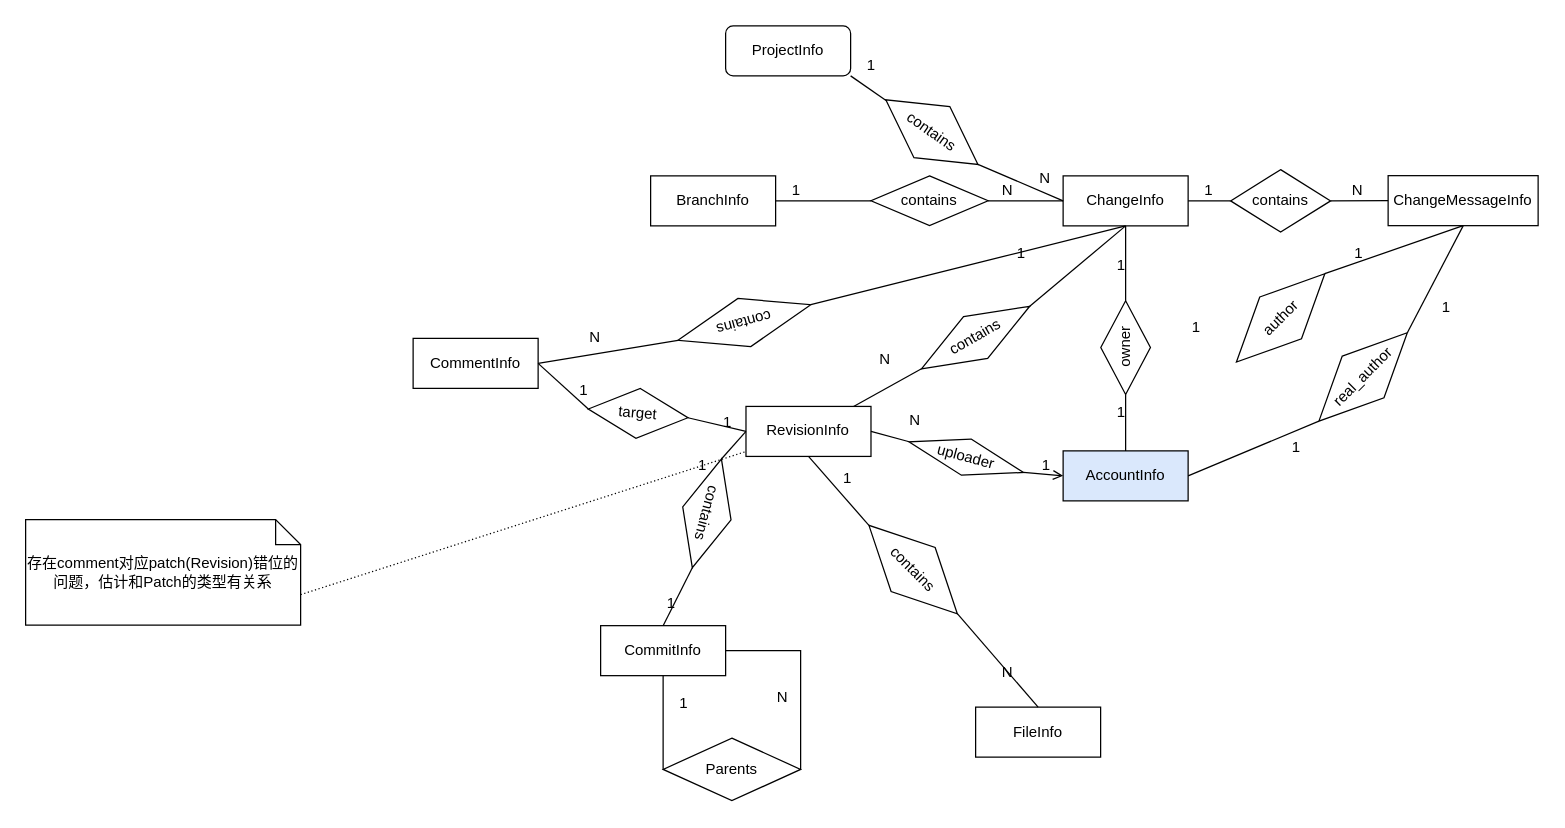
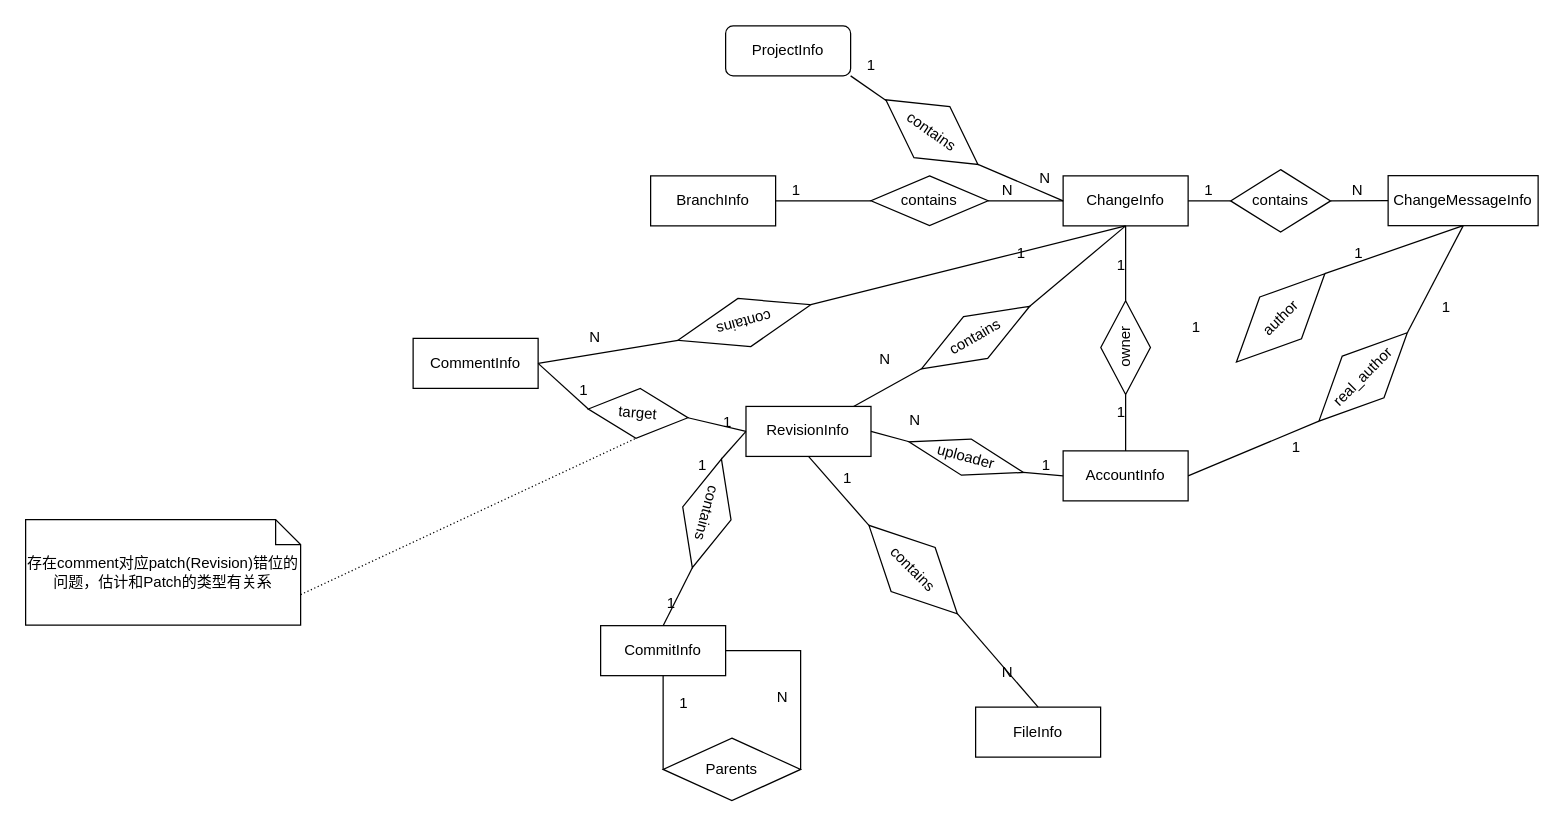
  <mxCell id="0" />
  <mxCell id="1" parent="0" />
  <mxCell id="2" value="ChangeInfo" style="whiteSpace=wrap;html=1;align=center;" parent="1" vertex="1"><mxGeometry x="850" y="140" width="100" height="40" as="geometry" /></mxCell>
  <mxCell id="3" value="contains" style="shape=rhombus;perimeter=rhombusPerimeter;whiteSpace=wrap;html=1;align=center;" parent="1" vertex="1"><mxGeometry x="984" y="135" width="80" height="50" as="geometry" /></mxCell>
  <mxCell id="4" value="ChangeMessageInfo" style="whiteSpace=wrap;html=1;align=center;" parent="1" vertex="1"><mxGeometry x="1110" y="139.83" width="120" height="40" as="geometry" /></mxCell>
  <mxCell id="5" value="" style="endArrow=none;html=1;rounded=0;exitX=1;exitY=0.5;exitDx=0;exitDy=0;entryX=0;entryY=0.5;entryDx=0;entryDy=0;" parent="1" source="2" target="3" edge="1"><mxGeometry relative="1" as="geometry"><mxPoint x="900" y="250" as="sourcePoint" /><mxPoint x="1060" y="250" as="targetPoint" /></mxGeometry></mxCell>
  <mxCell id="6" value="1" style="resizable=0;html=1;align=right;verticalAlign=bottom;" parent="5" connectable="0" vertex="1"><mxGeometry x="1" relative="1" as="geometry"><mxPoint x="-14" as="offset" /></mxGeometry></mxCell>
  <mxCell id="7" value="" style="endArrow=none;html=1;rounded=0;entryX=0;entryY=0.5;entryDx=0;entryDy=0;exitX=1;exitY=0.5;exitDx=0;exitDy=0;" parent="1" source="3" target="4" edge="1"><mxGeometry relative="1" as="geometry"><mxPoint x="900" y="250" as="sourcePoint" /><mxPoint x="1060" y="250" as="targetPoint" /></mxGeometry></mxCell>
  <mxCell id="8" value="N" style="resizable=0;html=1;align=right;verticalAlign=bottom;" parent="7" connectable="0" vertex="1"><mxGeometry x="1" relative="1" as="geometry"><mxPoint x="-20" as="offset" /></mxGeometry></mxCell>
  <mxCell id="9" value="ProjectInfo" style="whiteSpace=wrap;html=1;align=center;rounded=1;" parent="1" vertex="1"><mxGeometry x="580" y="20" width="100" height="40" as="geometry" /></mxCell>
  <mxCell id="10" value="contains" style="shape=rhombus;perimeter=rhombusPerimeter;whiteSpace=wrap;html=1;align=center;rotation=35;" parent="1" vertex="1"><mxGeometry x="700" y="80" width="90" height="50" as="geometry" /></mxCell>
  <mxCell id="11" value="" style="endArrow=none;html=1;rounded=0;exitX=1;exitY=0.5;exitDx=0;exitDy=0;entryX=0;entryY=0.5;entryDx=0;entryDy=0;" parent="1" source="10" target="2" edge="1"><mxGeometry relative="1" as="geometry"><mxPoint x="900" y="110" as="sourcePoint" /><mxPoint x="1060" y="110" as="targetPoint" /></mxGeometry></mxCell>
  <mxCell id="12" value="N" style="resizable=0;html=1;align=right;verticalAlign=bottom;" parent="11" connectable="0" vertex="1"><mxGeometry x="1" relative="1" as="geometry"><mxPoint x="-10" y="-10" as="offset" /></mxGeometry></mxCell>
  <mxCell id="13" value="" style="endArrow=none;html=1;rounded=0;entryX=1;entryY=1;entryDx=0;entryDy=0;" parent="1" source="10" target="9" edge="1"><mxGeometry relative="1" as="geometry"><mxPoint x="900" y="110" as="sourcePoint" /><mxPoint x="1060" y="110" as="targetPoint" /></mxGeometry></mxCell>
  <mxCell id="14" value="1" style="resizable=0;html=1;align=right;verticalAlign=bottom;" parent="13" connectable="0" vertex="1"><mxGeometry x="1" relative="1" as="geometry"><mxPoint x="20" as="offset" /></mxGeometry></mxCell>
  <mxCell id="15" value="BranchInfo" style="whiteSpace=wrap;html=1;align=center;" parent="1" vertex="1"><mxGeometry x="520" y="140" width="100" height="40" as="geometry" /></mxCell>
  <mxCell id="16" value="contains" style="shape=rhombus;perimeter=rhombusPerimeter;whiteSpace=wrap;html=1;align=center;rotation=0;" parent="1" vertex="1"><mxGeometry x="696.29" y="140" width="93.71" height="39.83" as="geometry" /></mxCell>
  <mxCell id="17" value="" style="endArrow=none;html=1;rounded=0;exitX=0;exitY=0.5;exitDx=0;exitDy=0;entryX=1;entryY=0.5;entryDx=0;entryDy=0;" parent="1" source="16" target="15" edge="1"><mxGeometry relative="1" as="geometry"><mxPoint x="723.18" y="83.18" as="sourcePoint" /><mxPoint x="690" y="120" as="targetPoint" /></mxGeometry></mxCell>
  <mxCell id="18" value="1" style="resizable=0;html=1;align=right;verticalAlign=bottom;" parent="17" connectable="0" vertex="1"><mxGeometry x="1" relative="1" as="geometry"><mxPoint x="20" as="offset" /></mxGeometry></mxCell>
  <mxCell id="19" value="" style="endArrow=none;html=1;rounded=0;entryX=0;entryY=0.5;entryDx=0;entryDy=0;exitX=1;exitY=0.5;exitDx=0;exitDy=0;" parent="1" source="16" target="2" edge="1"><mxGeometry relative="1" as="geometry"><mxPoint x="900" y="250" as="sourcePoint" /><mxPoint x="1060" y="250" as="targetPoint" /></mxGeometry></mxCell>
  <mxCell id="20" value="N" style="resizable=0;html=1;align=right;verticalAlign=bottom;" parent="19" connectable="0" vertex="1"><mxGeometry x="1" relative="1" as="geometry"><mxPoint x="-40" as="offset" /></mxGeometry></mxCell>
- <mxCell id="21" value="AccountInfo" style="whiteSpace=wrap;html=1;align=center;fillColor=#dae8fc;" parent="1" vertex="1"><mxGeometry x="850" y="360" width="100" height="40" as="geometry" /></mxCell>
+ <mxCell id="21" value="AccountInfo" style="whiteSpace=wrap;html=1;align=center;" parent="1" vertex="1"><mxGeometry x="850" y="360" width="100" height="40" as="geometry" /></mxCell>
  <mxCell id="22" value="owner" style="shape=rhombus;perimeter=rhombusPerimeter;whiteSpace=wrap;html=1;align=center;rotation=-90;" parent="1" vertex="1"><mxGeometry x="862.52" y="257.49" width="74.97" height="39.73" as="geometry" /></mxCell>
  <mxCell id="23" value="" style="endArrow=none;html=1;rounded=0;entryX=0.5;entryY=0;entryDx=0;entryDy=0;exitX=0;exitY=0.5;exitDx=0;exitDy=0;" parent="1" source="22" target="21" edge="1"><mxGeometry relative="1" as="geometry"><mxPoint x="700" y="230" as="sourcePoint" /><mxPoint x="860" y="250" as="targetPoint" /></mxGeometry></mxCell>
  <mxCell id="24" value="1" style="resizable=0;html=1;align=right;verticalAlign=bottom;" parent="23" connectable="0" vertex="1"><mxGeometry x="1" relative="1" as="geometry"><mxPoint y="-23" as="offset" /></mxGeometry></mxCell>
  <mxCell id="25" value="" style="endArrow=none;html=1;rounded=0;entryX=0.5;entryY=1;entryDx=0;entryDy=0;exitX=1;exitY=0.5;exitDx=0;exitDy=0;" edge="1" parent="1" source="22" target="2"><mxGeometry relative="1" as="geometry"><mxPoint x="910" y="230" as="sourcePoint" /><mxPoint x="899.5" y="190" as="targetPoint" /></mxGeometry></mxCell>
  <mxCell id="26" value="1" style="resizable=0;html=1;align=right;verticalAlign=bottom;" connectable="0" vertex="1" parent="25"><mxGeometry x="1" relative="1" as="geometry"><mxPoint y="40" as="offset" /></mxGeometry></mxCell>
  <mxCell id="27" value="author" style="shape=rhombus;perimeter=rhombusPerimeter;whiteSpace=wrap;html=1;align=center;rotation=-45;" vertex="1" parent="1"><mxGeometry x="974" y="230" width="100" height="47.22" as="geometry" /></mxCell>
  <mxCell id="28" value="" style="endArrow=none;html=1;rounded=0;entryX=0.5;entryY=1;entryDx=0;entryDy=0;exitX=1;exitY=0.5;exitDx=0;exitDy=0;" edge="1" parent="1" source="27" target="4"><mxGeometry relative="1" as="geometry"><mxPoint x="810" y="250" as="sourcePoint" /><mxPoint x="970" y="250" as="targetPoint" /></mxGeometry></mxCell>
  <mxCell id="29" value="1" style="resizable=0;html=1;align=right;verticalAlign=bottom;" connectable="0" vertex="1" parent="28"><mxGeometry x="1" relative="1" as="geometry"><mxPoint x="-80" y="30" as="offset" /></mxGeometry></mxCell>
  <mxCell id="30" value="real_author" style="shape=rhombus;perimeter=rhombusPerimeter;whiteSpace=wrap;html=1;align=center;rotation=-45;" vertex="1" parent="1"><mxGeometry x="1040" y="277.22" width="100" height="47.22" as="geometry" /></mxCell>
  <mxCell id="31" value="" style="endArrow=none;html=1;rounded=0;exitX=1;exitY=0.5;exitDx=0;exitDy=0;" edge="1" parent="1" source="30"><mxGeometry relative="1" as="geometry"><mxPoint x="810" y="250" as="sourcePoint" /><mxPoint x="1170" y="180" as="targetPoint" /></mxGeometry></mxCell>
  <mxCell id="32" value="1" style="resizable=0;html=1;align=right;verticalAlign=bottom;" connectable="0" vertex="1" parent="31"><mxGeometry x="1" relative="1" as="geometry"><mxPoint x="-10" y="73" as="offset" /></mxGeometry></mxCell>
  <mxCell id="33" value="" style="endArrow=none;html=1;rounded=0;exitX=0;exitY=0.5;exitDx=0;exitDy=0;entryX=1;entryY=0.5;entryDx=0;entryDy=0;" edge="1" parent="1" source="30" target="21"><mxGeometry relative="1" as="geometry"><mxPoint x="1088.325" y="389.995" as="sourcePoint" /><mxPoint x="959.68" y="421.03" as="targetPoint" /></mxGeometry></mxCell>
  <mxCell id="34" value="1" style="resizable=0;html=1;align=right;verticalAlign=bottom;" connectable="0" vertex="1" parent="33"><mxGeometry x="1" relative="1" as="geometry"><mxPoint x="90" y="-15" as="offset" /></mxGeometry></mxCell>
  <mxCell id="35" value="RevisionInfo" style="whiteSpace=wrap;html=1;align=center;" vertex="1" parent="1"><mxGeometry x="596.29" y="324.44" width="100" height="40" as="geometry" /></mxCell>
  <mxCell id="36" value="contains" style="shape=rhombus;perimeter=rhombusPerimeter;whiteSpace=wrap;html=1;align=center;rotation=-30;" vertex="1" parent="1"><mxGeometry x="730" y="250" width="100" height="38.61" as="geometry" /></mxCell>
  <mxCell id="37" value="" style="endArrow=none;html=1;rounded=0;exitX=1;exitY=0.5;exitDx=0;exitDy=0;entryX=0.5;entryY=1;entryDx=0;entryDy=0;" edge="1" parent="1" source="36" target="2"><mxGeometry relative="1" as="geometry"><mxPoint x="680.001" y="324.44" as="sourcePoint" /><mxPoint x="844.18" y="235.83" as="targetPoint" /></mxGeometry></mxCell>
  <mxCell id="38" value="1" style="resizable=0;html=1;align=right;verticalAlign=bottom;" connectable="0" vertex="1" parent="37"><mxGeometry x="1" relative="1" as="geometry"><mxPoint x="-80" y="30" as="offset" /></mxGeometry></mxCell>
  <mxCell id="39" value="" style="endArrow=none;html=1;rounded=0;exitX=0;exitY=0.5;exitDx=0;exitDy=0;" edge="1" parent="1" source="36" target="35"><mxGeometry relative="1" as="geometry"><mxPoint x="680.004" y="305.606" as="sourcePoint" /><mxPoint x="590.45" y="360" as="targetPoint" /></mxGeometry></mxCell>
  <mxCell id="40" value="N" style="resizable=0;html=1;align=right;verticalAlign=bottom;" connectable="0" vertex="1" parent="39"><mxGeometry x="1" relative="1" as="geometry"><mxPoint x="30" y="-29" as="offset" /></mxGeometry></mxCell>
  <mxCell id="41" value="uploader" style="shape=rhombus;perimeter=rhombusPerimeter;whiteSpace=wrap;html=1;align=center;rotation=15;" vertex="1" parent="1"><mxGeometry x="725" y="350" width="95" height="30" as="geometry" /></mxCell>
  <mxCell id="42" value="" style="endArrow=none;html=1;rounded=0;entryX=1;entryY=0.5;entryDx=0;entryDy=0;" edge="1" parent="1" source="41" target="35"><mxGeometry relative="1" as="geometry"><mxPoint x="680" y="330" as="sourcePoint" /><mxPoint x="660" y="329.5" as="targetPoint" /></mxGeometry></mxCell>
  <mxCell id="43" value="N" style="resizable=0;html=1;align=right;verticalAlign=bottom;" connectable="0" vertex="1" parent="42"><mxGeometry x="1" relative="1" as="geometry"><mxPoint x="40" as="offset" /></mxGeometry></mxCell>
- <mxCell id="44" value="" style="endArrow=open;html=1;rounded=0;entryX=0;entryY=0.5;entryDx=0;entryDy=0;exitX=1;exitY=0.5;exitDx=0;exitDy=0;" edge="1" parent="1" source="41" target="21"><mxGeometry relative="1" as="geometry"><mxPoint x="810" y="250" as="sourcePoint" /><mxPoint x="970" y="250" as="targetPoint" /></mxGeometry></mxCell>
+ <mxCell id="44" value="" style="endArrow=none;html=1;rounded=0;entryX=0;entryY=0.5;entryDx=0;entryDy=0;exitX=1;exitY=0.5;exitDx=0;exitDy=0;" edge="1" parent="1" source="41" target="21"><mxGeometry relative="1" as="geometry"><mxPoint x="810" y="250" as="sourcePoint" /><mxPoint x="970" y="250" as="targetPoint" /></mxGeometry></mxCell>
  <mxCell id="45" value="1" style="resizable=0;html=1;align=right;verticalAlign=bottom;" connectable="0" vertex="1" parent="44"><mxGeometry x="1" relative="1" as="geometry"><mxPoint x="-10" as="offset" /></mxGeometry></mxCell>
  <mxCell id="46" value="CommitInfo" style="whiteSpace=wrap;html=1;align=center;" vertex="1" parent="1"><mxGeometry x="480" y="499.83" width="100" height="40" as="geometry" /></mxCell>
  <mxCell id="47" value="contains" style="shape=rhombus;perimeter=rhombusPerimeter;whiteSpace=wrap;html=1;align=center;rotation=105;" vertex="1" parent="1"><mxGeometry x="520" y="390" width="90" height="40" as="geometry" /></mxCell>
  <mxCell id="48" value="" style="endArrow=none;html=1;rounded=0;entryX=0.5;entryY=0;entryDx=0;entryDy=0;exitX=1;exitY=0.5;exitDx=0;exitDy=0;" edge="1" parent="1" source="47" target="46"><mxGeometry relative="1" as="geometry"><mxPoint x="630" y="319" as="sourcePoint" /><mxPoint x="790" y="319" as="targetPoint" /></mxGeometry></mxCell>
  <mxCell id="49" value="1" style="resizable=0;html=1;align=right;verticalAlign=bottom;" connectable="0" vertex="1" parent="48"><mxGeometry x="1" relative="1" as="geometry"><mxPoint x="10" y="-10" as="offset" /></mxGeometry></mxCell>
  <mxCell id="50" value="" style="endArrow=none;html=1;rounded=0;entryX=0;entryY=0.5;entryDx=0;entryDy=0;exitX=0;exitY=0.5;exitDx=0;exitDy=0;" edge="1" parent="1" source="47" target="35"><mxGeometry relative="1" as="geometry"><mxPoint x="670" y="400" as="sourcePoint" /><mxPoint x="970" y="390" as="targetPoint" /></mxGeometry></mxCell>
  <mxCell id="51" value="1" style="resizable=0;html=1;align=right;verticalAlign=bottom;" connectable="0" vertex="1" parent="50"><mxGeometry x="1" relative="1" as="geometry"><mxPoint x="-32" y="36" as="offset" /></mxGeometry></mxCell>
  <mxCell id="52" value="Parents" style="shape=rhombus;perimeter=rhombusPerimeter;whiteSpace=wrap;html=1;align=center;" vertex="1" parent="1"><mxGeometry x="530" y="589.83" width="110" height="50" as="geometry" /></mxCell>
  <mxCell id="53" value="" style="endArrow=none;html=1;rounded=0;entryX=0.5;entryY=1;entryDx=0;entryDy=0;exitX=0;exitY=0.5;exitDx=0;exitDy=0;" edge="1" parent="1" source="52" target="46"><mxGeometry relative="1" as="geometry"><mxPoint x="530" y="614.83" as="sourcePoint" /><mxPoint x="455" y="609.83" as="targetPoint" /></mxGeometry></mxCell>
  <mxCell id="54" value="1" style="resizable=0;html=1;align=right;verticalAlign=bottom;" connectable="0" vertex="1" parent="53"><mxGeometry x="1" relative="1" as="geometry"><mxPoint x="20" y="30" as="offset" /></mxGeometry></mxCell>
  <mxCell id="55" value="" style="endArrow=none;html=1;rounded=0;entryX=1;entryY=0.5;entryDx=0;entryDy=0;exitX=1;exitY=0.5;exitDx=0;exitDy=0;" edge="1" parent="1" source="52" target="46"><mxGeometry relative="1" as="geometry"><mxPoint x="630" y="629.83" as="sourcePoint" /><mxPoint x="790" y="629.83" as="targetPoint" /><Array as="points"><mxPoint x="640" y="519.83" /></Array></mxGeometry></mxCell>
  <mxCell id="56" value="N" style="resizable=0;html=1;align=right;verticalAlign=bottom;" connectable="0" vertex="1" parent="55"><mxGeometry x="1" relative="1" as="geometry"><mxPoint x="50" y="45" as="offset" /></mxGeometry></mxCell>
  <mxCell id="57" value="FileInfo" style="whiteSpace=wrap;html=1;align=center;" vertex="1" parent="1"><mxGeometry x="780" y="565" width="100" height="40" as="geometry" /></mxCell>
  <mxCell id="58" value="contains" style="shape=rhombus;perimeter=rhombusPerimeter;whiteSpace=wrap;html=1;align=center;rotation=45;" vertex="1" parent="1"><mxGeometry x="680" y="430" width="100" height="49.83" as="geometry" /></mxCell>
  <mxCell id="59" value="" style="endArrow=none;html=1;rounded=0;entryX=0.5;entryY=0;entryDx=0;entryDy=0;exitX=1;exitY=0.5;exitDx=0;exitDy=0;" edge="1" parent="1" source="58" target="57"><mxGeometry relative="1" as="geometry"><mxPoint x="760" y="490" as="sourcePoint" /><mxPoint x="950" y="390" as="targetPoint" /></mxGeometry></mxCell>
  <mxCell id="60" value="N" style="resizable=0;html=1;align=right;verticalAlign=bottom;" connectable="0" vertex="1" parent="59"><mxGeometry x="1" relative="1" as="geometry"><mxPoint x="-20" y="-20" as="offset" /></mxGeometry></mxCell>
  <mxCell id="61" value="" style="endArrow=none;html=1;rounded=0;entryX=0.5;entryY=1;entryDx=0;entryDy=0;exitX=0;exitY=0.5;exitDx=0;exitDy=0;" edge="1" parent="1" source="58" target="35"><mxGeometry relative="1" as="geometry"><mxPoint x="790" y="390" as="sourcePoint" /><mxPoint x="950" y="390" as="targetPoint" /></mxGeometry></mxCell>
  <mxCell id="62" value="1" style="resizable=0;html=1;align=right;verticalAlign=bottom;" connectable="0" vertex="1" parent="61"><mxGeometry x="1" relative="1" as="geometry"><mxPoint x="34" y="25" as="offset" /></mxGeometry></mxCell>
  <mxCell id="63" value="CommentInfo" style="whiteSpace=wrap;html=1;align=center;" vertex="1" parent="1"><mxGeometry x="330" y="270" width="100" height="40" as="geometry" /></mxCell>
  <mxCell id="64" value="contains" style="shape=rhombus;perimeter=rhombusPerimeter;whiteSpace=wrap;html=1;align=center;rotation=-195;" vertex="1" parent="1"><mxGeometry x="540" y="237.39" width="110" height="39.83" as="geometry" /></mxCell>
  <mxCell id="65" value="" style="endArrow=none;html=1;rounded=0;entryX=0.5;entryY=1;entryDx=0;entryDy=0;exitX=0;exitY=0.5;exitDx=0;exitDy=0;" edge="1" parent="1" source="64" target="2"><mxGeometry relative="1" as="geometry"><mxPoint x="790" y="390" as="sourcePoint" /><mxPoint x="1020" y="470" as="targetPoint" /><Array as="points"><mxPoint x="740" y="220" /><mxPoint x="780" y="210" /></Array></mxGeometry></mxCell>
  <mxCell id="66" value="1" style="resizable=0;html=1;align=right;verticalAlign=bottom;" connectable="0" vertex="1" parent="65"><mxGeometry x="1" relative="1" as="geometry"><mxPoint x="60" y="89" as="offset" /></mxGeometry></mxCell>
  <mxCell id="67" value="" style="endArrow=none;html=1;rounded=0;entryX=1;entryY=0.5;entryDx=0;entryDy=0;exitX=1;exitY=0.5;exitDx=0;exitDy=0;" edge="1" parent="1" source="64" target="63"><mxGeometry relative="1" as="geometry"><mxPoint x="640" y="350" as="sourcePoint" /><mxPoint x="800" y="350" as="targetPoint" /></mxGeometry></mxCell>
  <mxCell id="68" value="N" style="resizable=0;html=1;align=right;verticalAlign=bottom;" connectable="0" vertex="1" parent="67"><mxGeometry x="1" relative="1" as="geometry"><mxPoint x="50" y="-13" as="offset" /></mxGeometry></mxCell>
  <mxCell id="69" value="target" style="shape=rhombus;perimeter=rhombusPerimeter;whiteSpace=wrap;html=1;align=center;rotation=5;" vertex="1" parent="1"><mxGeometry x="470" y="310" width="80" height="40" as="geometry" /></mxCell>
  <mxCell id="70" value="" style="endArrow=none;html=1;rounded=0;entryX=0;entryY=0.5;entryDx=0;entryDy=0;exitX=1;exitY=0.5;exitDx=0;exitDy=0;" edge="1" parent="1" source="69" target="35"><mxGeometry relative="1" as="geometry"><mxPoint x="640" y="350" as="sourcePoint" /><mxPoint x="800" y="350" as="targetPoint" /></mxGeometry></mxCell>
  <mxCell id="71" value="1" style="resizable=0;html=1;align=right;verticalAlign=bottom;" connectable="0" vertex="1" parent="70"><mxGeometry x="1" relative="1" as="geometry"><mxPoint x="-12" as="offset" /></mxGeometry></mxCell>
  <mxCell id="72" value="" style="endArrow=none;html=1;rounded=0;entryX=1;entryY=0.5;entryDx=0;entryDy=0;exitX=0;exitY=0.5;exitDx=0;exitDy=0;" edge="1" parent="1" source="69" target="63"><mxGeometry relative="1" as="geometry"><mxPoint x="640" y="350" as="sourcePoint" /><mxPoint x="800" y="350" as="targetPoint" /></mxGeometry></mxCell>
  <mxCell id="73" value="1" style="resizable=0;html=1;align=right;verticalAlign=bottom;" connectable="0" vertex="1" parent="72"><mxGeometry x="1" relative="1" as="geometry"><mxPoint x="40" y="30" as="offset" /></mxGeometry></mxCell>
  <mxCell id="74" value="存在comment对应patch(Revision)错位的问题，估计和Patch的类型有关系" style="shape=note;size=20;whiteSpace=wrap;html=1;" vertex="1" parent="1"><mxGeometry x="20" y="415" width="220" height="84.44" as="geometry" /></mxCell>
- <mxCell id="75" value="" style="endArrow=none;html=1;rounded=0;dashed=1;dashPattern=1 2;exitX=0;exitY=0;exitDx=220;exitDy=60;exitPerimeter=0;" edge="1" parent="1" source="74" target="35"><mxGeometry relative="1" as="geometry"><mxPoint x="310" y="320" as="sourcePoint" /><mxPoint x="470" y="320" as="targetPoint" /></mxGeometry></mxCell>
+ <mxCell id="75" value="" style="endArrow=none;html=1;rounded=0;dashed=1;dashPattern=1 2;entryX=0.5;entryY=1;entryDx=0;entryDy=0;exitX=0;exitY=0;exitDx=220;exitDy=60;exitPerimeter=0;" edge="1" parent="1" source="74" target="69"><mxGeometry relative="1" as="geometry"><mxPoint x="310" y="320" as="sourcePoint" /><mxPoint x="470" y="320" as="targetPoint" /></mxGeometry></mxCell>
